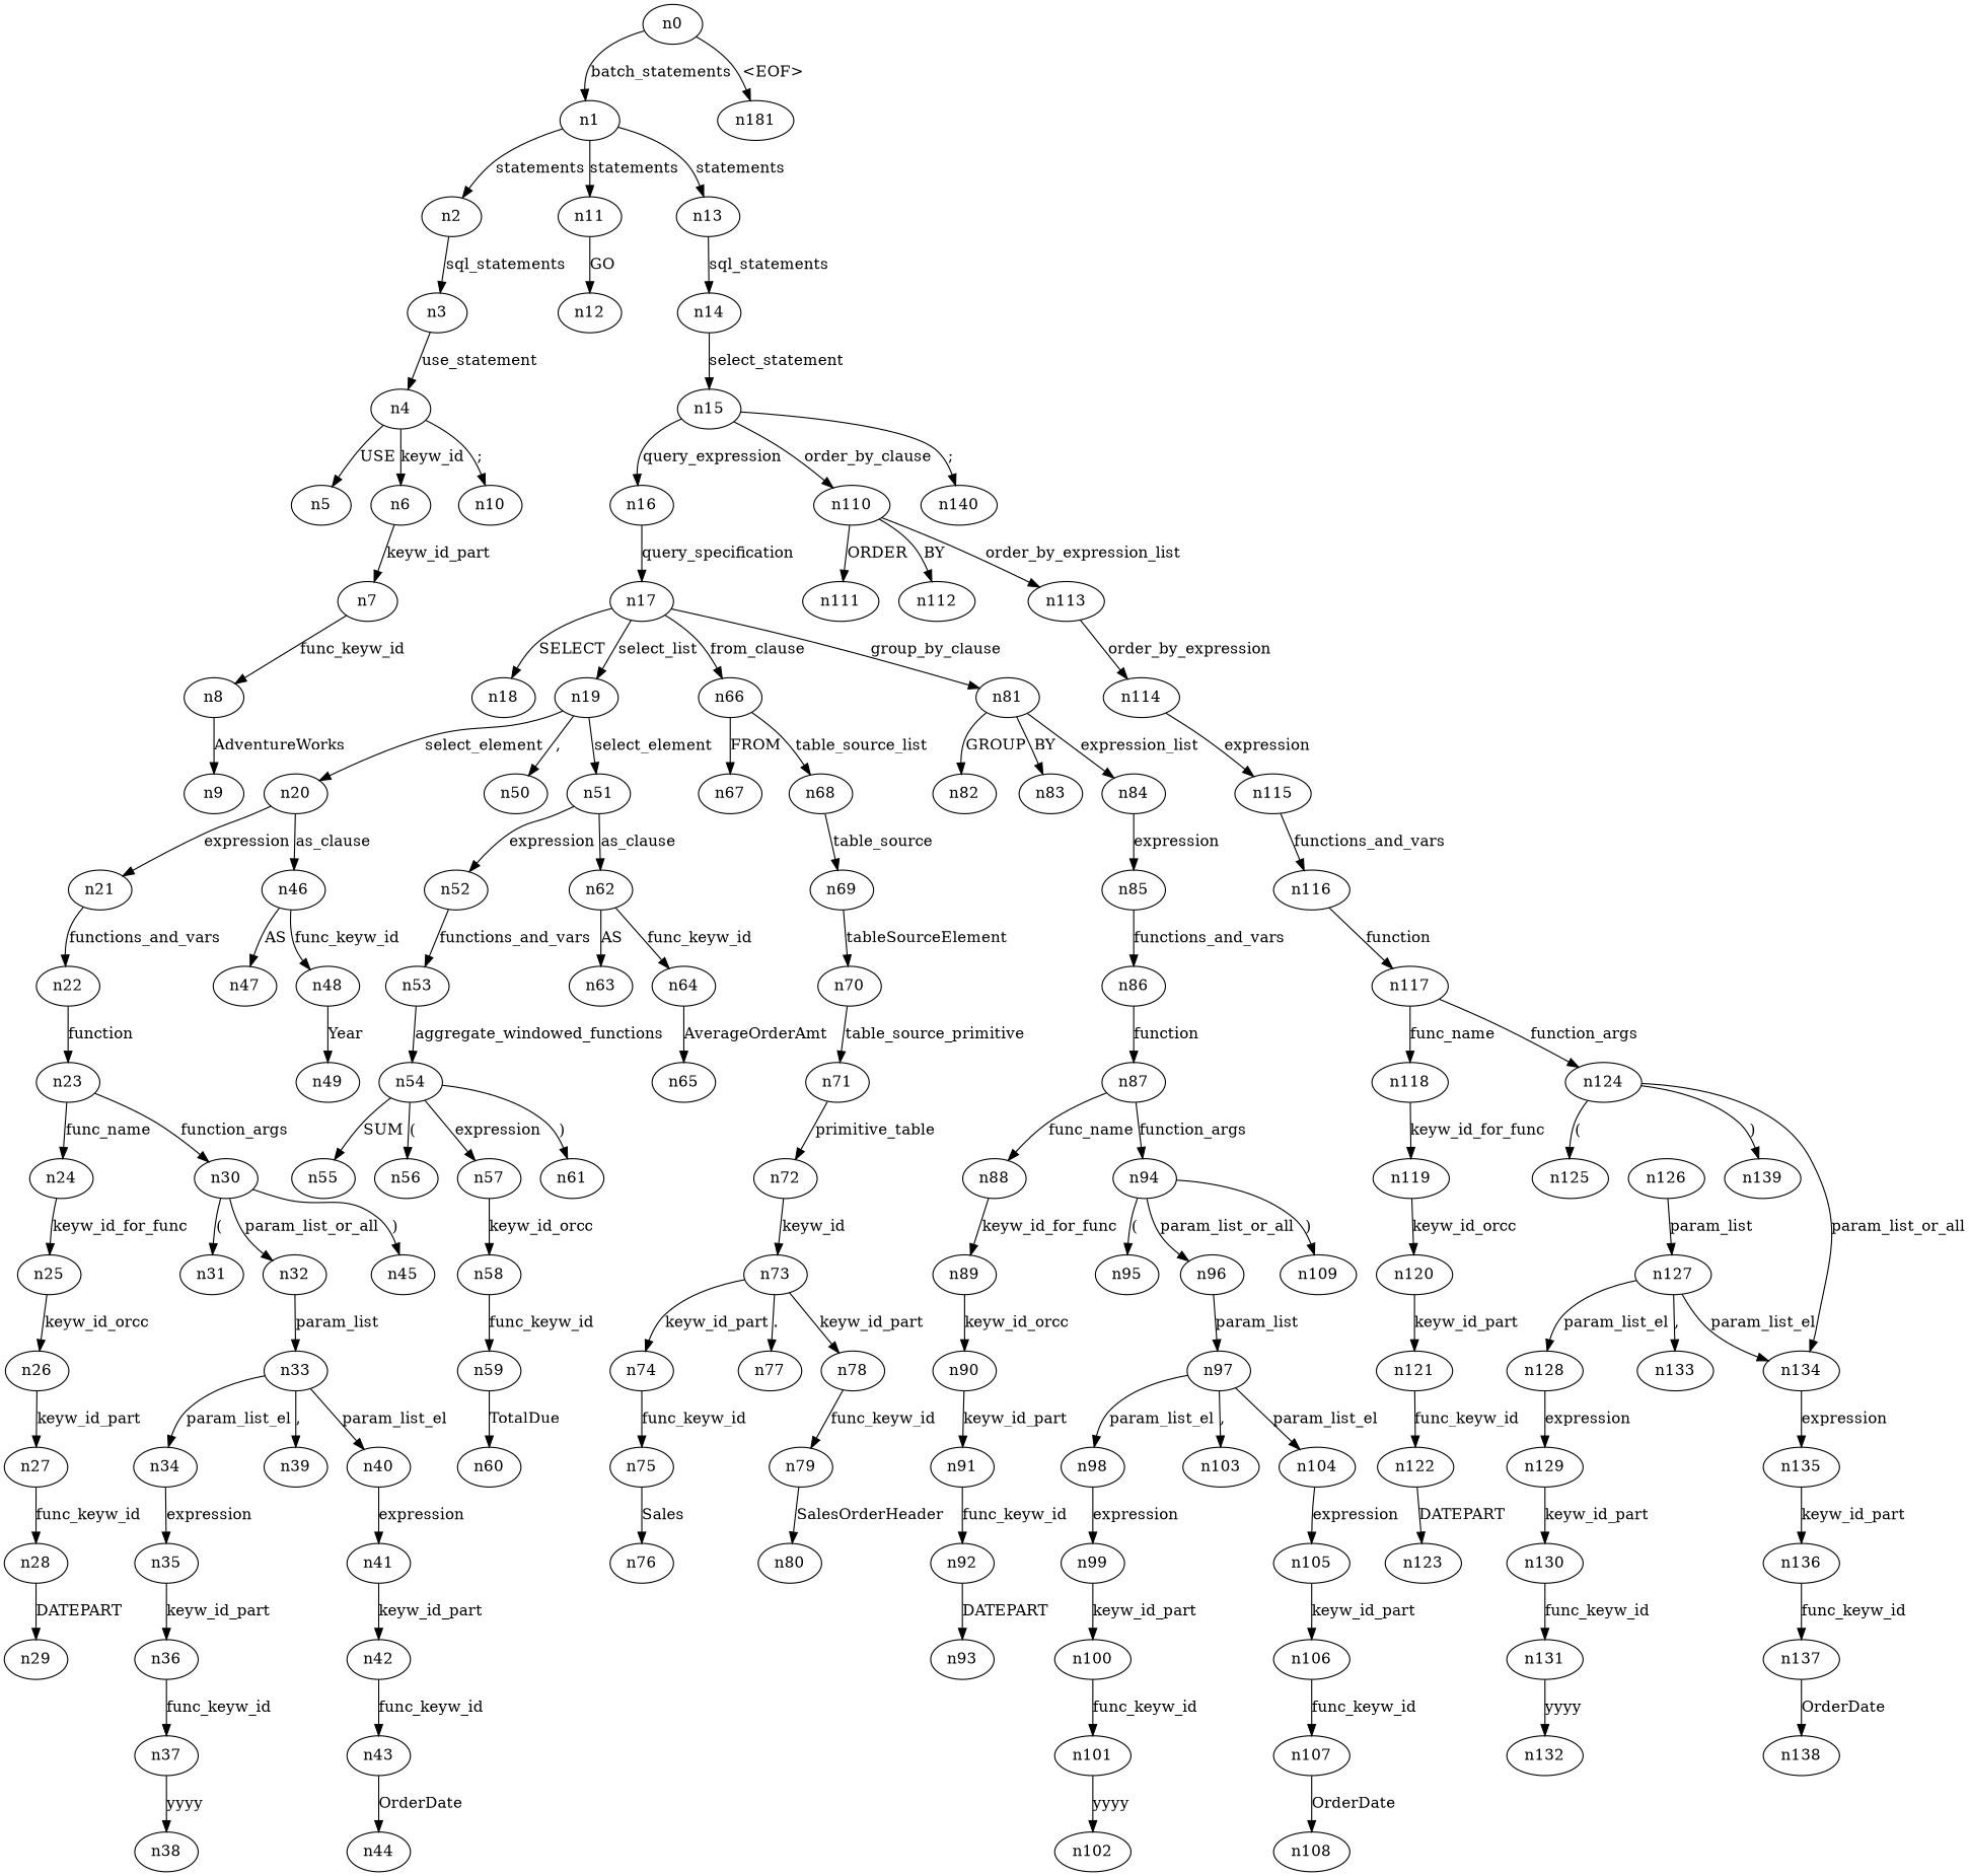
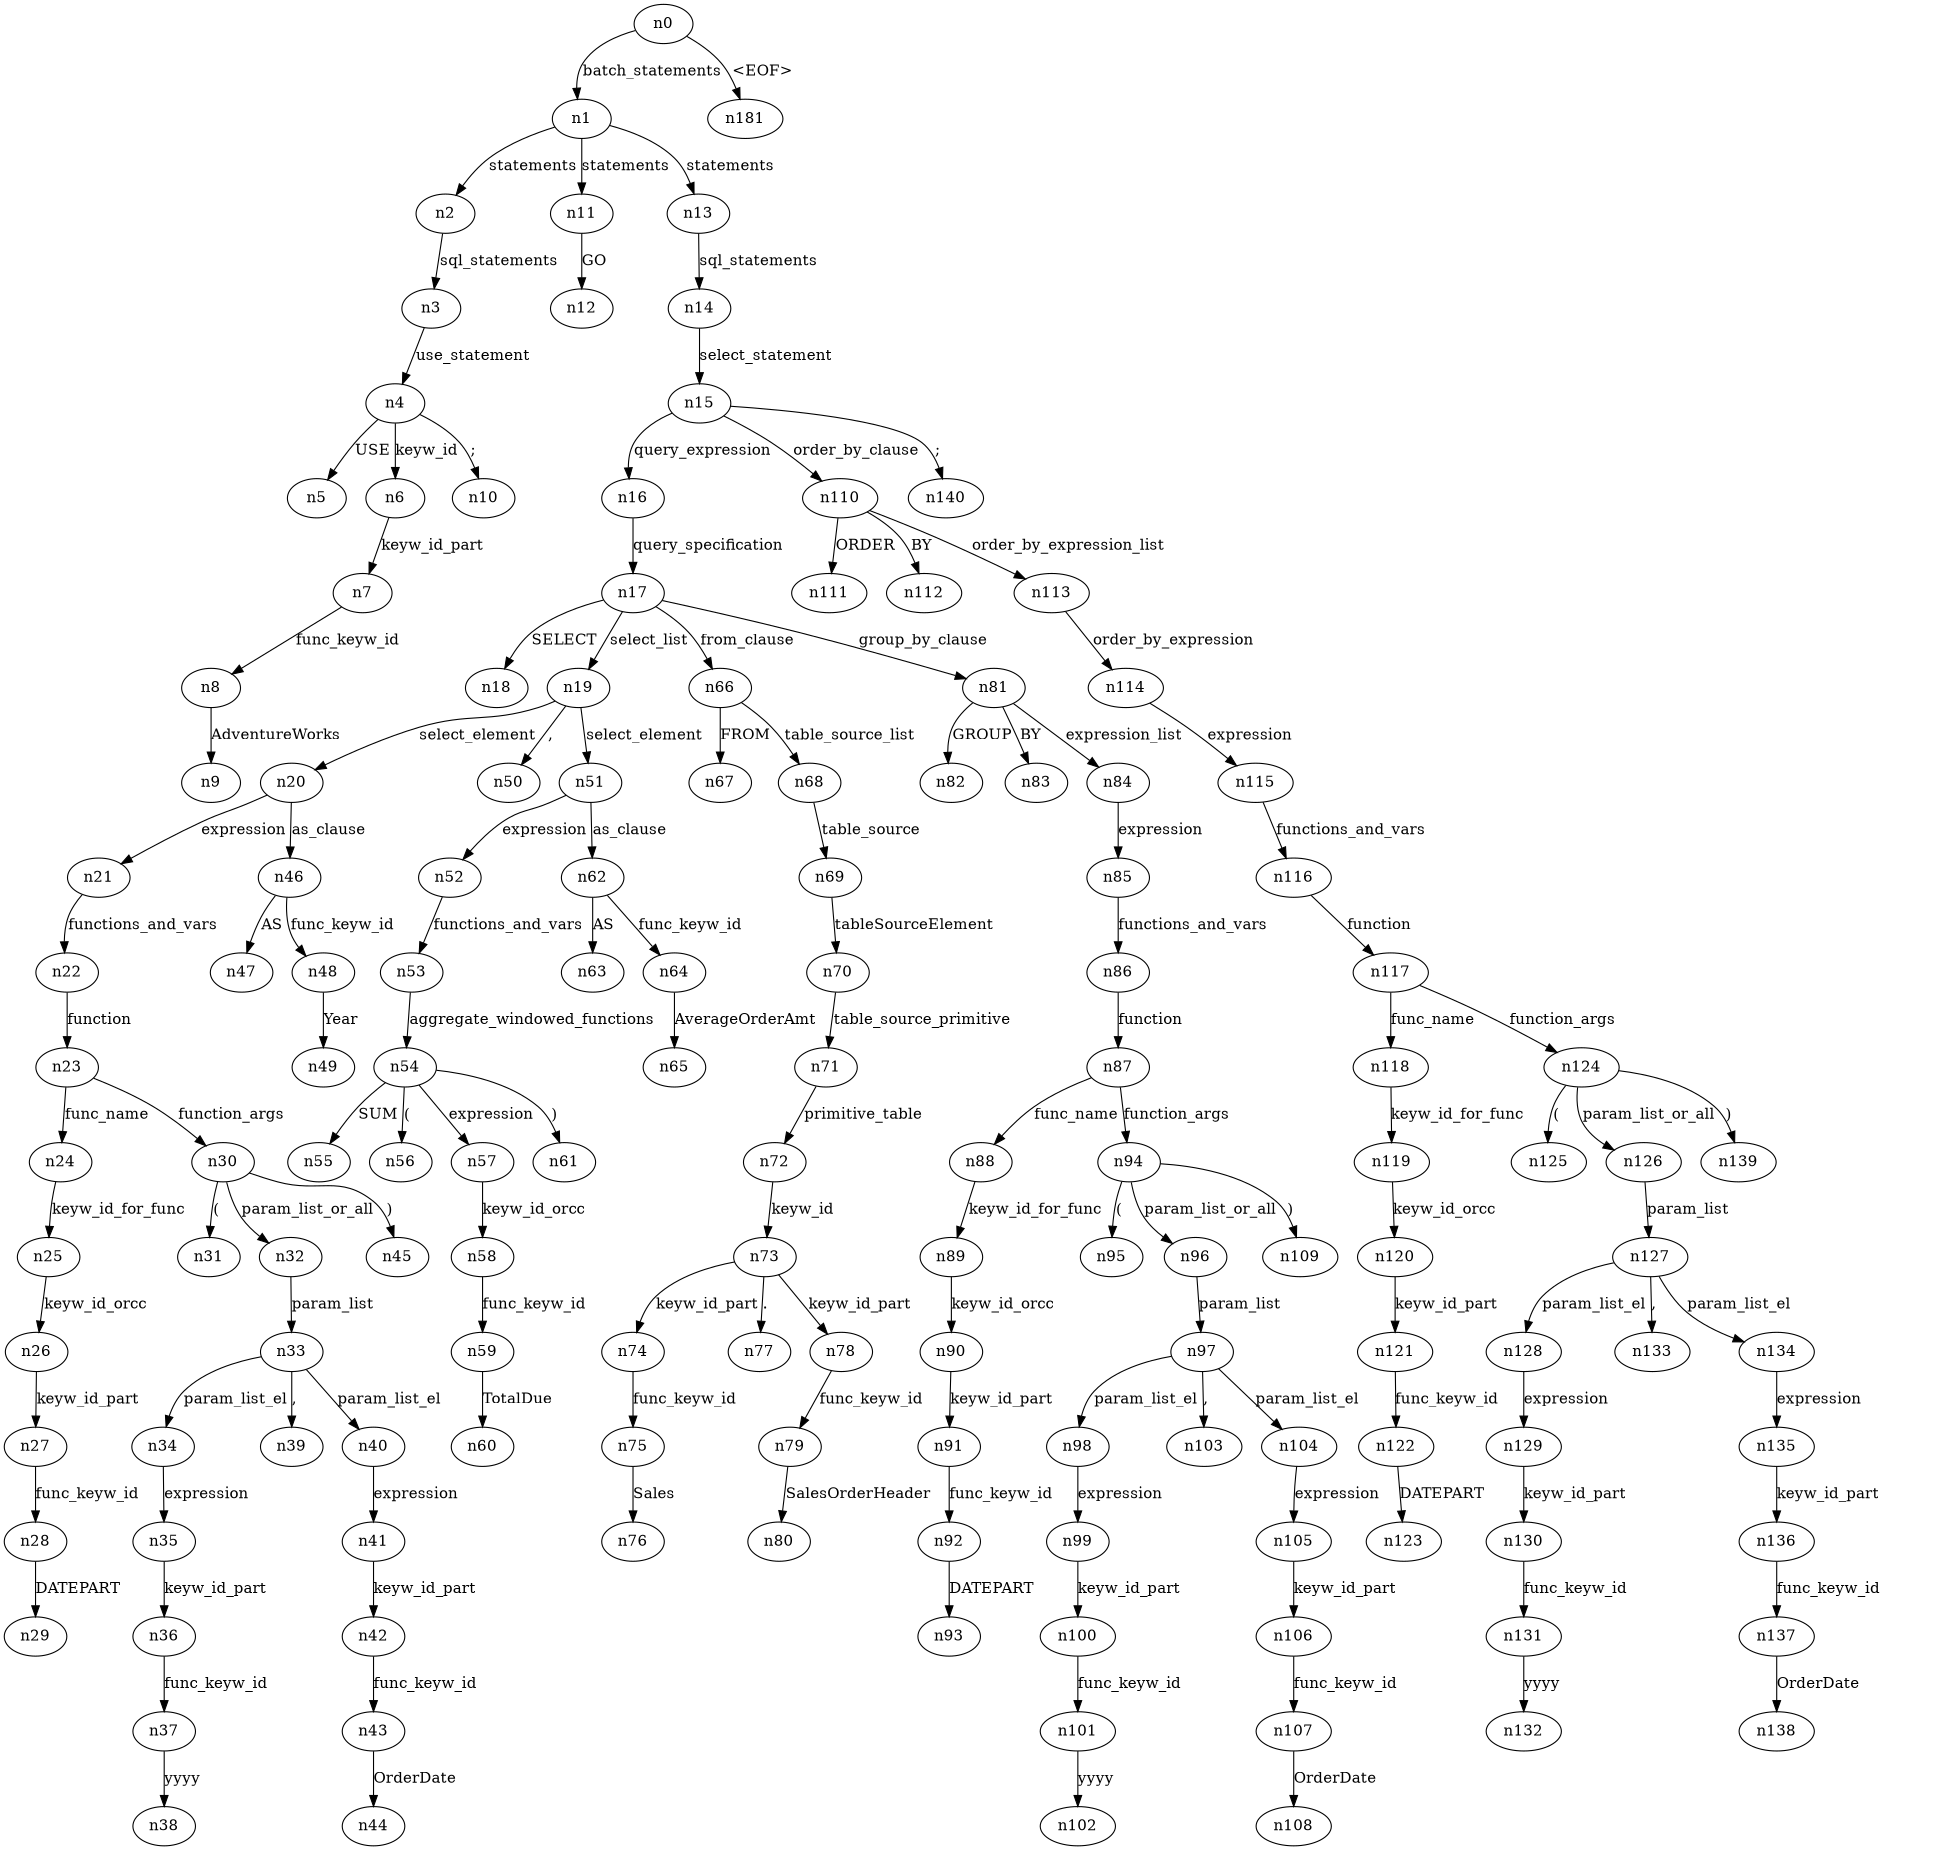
  digraph {
    n0
    n1
    n141 [label=n181]
    n2
    n11
    n13
    n3
    n12
    n14
    n4
    n5
    n6
    n10
    n7
    n8
    n9
    n15
    n16
    n110
    n140
    n17
    n111
    n112
    n113
    n18
    n19
    n66
    n81
    n20
    n50
    n51
    n67
    n68
    n82
    n83
    n84
    n21
    n46
    n52
    n62
    n22
    n47
    n48
    n23
    n24
    n30
    n25
    n31
    n32
    n45
    n26
    n27
    n28
    n29
    n33
    n34
    n39
    n40
    n35
    n41
    n36
    n37
    n38
    n42
    n43
    n44
    n49
    n53
    n63
    n64
    n54
    n55
    n56
    n57
    n61
    n58
    n59
    n60
    n65
    n69
    n70
    n71
    n72
    n73
    n74
    n77
    n78
    n75
    n79
    n76
    n80
    n85
    n86
    n87
    n88
    n94
    n89
    n95
    n96
    n109
    n90
    n91
    n92
    n93
    n97
    n98
    n103
    n104
    n99
    n105
    n100
    n101
    n102
    n106
    n107
    n108
    n114
    n115
    n116
    n117
    n118
    n124
    n119
    n125
    n126
    n139
    n120
    n121
    n122
    n123
    n127
    n128
    n133
    n134
    n129
    n135
    n130
    n131
    n132
    n136
    n137
    n138
    n0 -> n1 [label=batch_statements]
    n0 -> n141 [label="<EOF>"]
    n1 -> n2 [label=statements]
    n1 -> n11 [label=statements]
    n1 -> n13 [label=statements]
    n2 -> n3 [label=sql_statements]
    n11 -> n12 [label=GO]
    n13 -> n14 [label=sql_statements]
    n3 -> n4 [label=use_statement]
    n14 -> n15 [label=select_statement]
    n4 -> n5 [label=USE]
    n4 -> n6 [label=keyw_id]
    n4 -> n10 [label=";"]
    n6 -> n7 [label=keyw_id_part]
    n7 -> n8 [label=func_keyw_id]
    n8 -> n9 [label=AdventureWorks]
    n15 -> n16 [label=query_expression]
    n15 -> n110 [label=order_by_clause]
    n15 -> n140 [label=";"]
    n16 -> n17 [label=query_specification]
    n110 -> n111 [label=ORDER]
    n110 -> n112 [label=BY]
    n110 -> n113 [label=order_by_expression_list]
    n17 -> n18 [label=SELECT]
    n17 -> n19 [label=select_list]
    n17 -> n66 [label=from_clause]
    n17 -> n81 [label=group_by_clause]
    n113 -> n114 [label=order_by_expression]
    n19 -> n20 [label=select_element]
    n19 -> n50 [label=","]
    n19 -> n51 [label=select_element]
    n66 -> n67 [label=FROM]
    n66 -> n68 [label=table_source_list]
    n81 -> n82 [label=GROUP]
    n81 -> n83 [label=BY]
    n81 -> n84 [label=expression_list]
    n20 -> n21 [label=expression]
    n20 -> n46 [label=as_clause]
    n51 -> n52 [label=expression]
    n51 -> n62 [label=as_clause]
    n68 -> n69 [label=table_source]
    n84 -> n85 [label=expression]
    n21 -> n22 [label=functions_and_vars]
    n46 -> n47 [label=AS]
    n46 -> n48 [label=func_keyw_id]
    n52 -> n53 [label=functions_and_vars]
    n62 -> n63 [label=AS]
    n62 -> n64 [label=func_keyw_id]
    n22 -> n23 [label=function]
    n48 -> n49 [label=Year]
    n23 -> n24 [label=func_name]
    n23 -> n30 [label=function_args]
    n24 -> n25 [label=keyw_id_for_func]
    n30 -> n31 [label="("]
    n30 -> n32 [label=param_list_or_all]
    n30 -> n45 [label=")"]
    n25 -> n26 [label=keyw_id_orcc]
    n32 -> n33 [label=param_list]
    n26 -> n27 [label=keyw_id_part]
    n27 -> n28 [label=func_keyw_id]
    n28 -> n29 [label=DATEPART]
    n33 -> n34 [label=param_list_el]
    n33 -> n39 [label=","]
    n33 -> n40 [label=param_list_el]
    n34 -> n35 [label=expression]
    n40 -> n41 [label=expression]
    n35 -> n36 [label=keyw_id_part]
    n41 -> n42 [label=keyw_id_part]
    n36 -> n37 [label=func_keyw_id]
    n37 -> n38 [label=yyyy]
    n42 -> n43 [label=func_keyw_id]
    n43 -> n44 [label=OrderDate]
    n53 -> n54 [label=aggregate_windowed_functions]
    n64 -> n65 [label=AverageOrderAmt]
    n54 -> n55 [label=SUM]
    n54 -> n56 [label="("]
    n54 -> n57 [label=expression]
    n54 -> n61 [label=")"]
    n57 -> n58 [label=keyw_id_orcc]
    n58 -> n59 [label=func_keyw_id]
    n59 -> n60 [label=TotalDue]
    n69 -> n70 [label=tableSourceElement]
    n70 -> n71 [label=table_source_primitive]
    n71 -> n72 [label=primitive_table]
    n72 -> n73 [label=keyw_id]
    n73 -> n74 [label=keyw_id_part]
    n73 -> n77 [label="."]
    n73 -> n78 [label=keyw_id_part]
    n74 -> n75 [label=func_keyw_id]
    n78 -> n79 [label=func_keyw_id]
    n75 -> n76 [label=Sales]
    n79 -> n80 [label=SalesOrderHeader]
    n85 -> n86 [label=functions_and_vars]
    n86 -> n87 [label=function]
    n87 -> n88 [label=func_name]
    n87 -> n94 [label=function_args]
    n88 -> n89 [label=keyw_id_for_func]
    n94 -> n95 [label="("]
    n94 -> n96 [label=param_list_or_all]
    n94 -> n109 [label=")"]
    n89 -> n90 [label=keyw_id_orcc]
    n96 -> n97 [label=param_list]
    n90 -> n91 [label=keyw_id_part]
    n91 -> n92 [label=func_keyw_id]
    n92 -> n93 [label=DATEPART]
    n97 -> n98 [label=param_list_el]
    n97 -> n103 [label=","]
    n97 -> n104 [label=param_list_el]
    n98 -> n99 [label=expression]
    n104 -> n105 [label=expression]
    n99 -> n100 [label=keyw_id_part]
    n105 -> n106 [label=keyw_id_part]
    n100 -> n101 [label=func_keyw_id]
    n101 -> n102 [label=yyyy]
    n106 -> n107 [label=func_keyw_id]
    n107 -> n108 [label=OrderDate]
    n114 -> n115 [label=expression]
    n115 -> n116 [label=functions_and_vars]
    n116 -> n117 [label=function]
    n117 -> n118 [label=func_name]
    n117 -> n124 [label=function_args]
    n118 -> n119 [label=keyw_id_for_func]
    n124 -> n125 [label="("]
-   n124 -> n134 [label=param_list_or_all]
+   n124 -> n126 [label=param_list_or_all]
    n124 -> n139 [label=")"]
    n119 -> n120 [label=keyw_id_orcc]
    n126 -> n127 [label=param_list]
    n120 -> n121 [label=keyw_id_part]
    n121 -> n122 [label=func_keyw_id]
    n122 -> n123 [label=DATEPART]
    n127 -> n128 [label=param_list_el]
    n127 -> n133 [label=","]
    n127 -> n134 [label=param_list_el]
    n128 -> n129 [label=expression]
    n134 -> n135 [label=expression]
    n129 -> n130 [label=keyw_id_part]
    n135 -> n136 [label=keyw_id_part]
    n130 -> n131 [label=func_keyw_id]
    n131 -> n132 [label=yyyy]
    n136 -> n137 [label=func_keyw_id]
    n137 -> n138 [label=OrderDate]
  }
